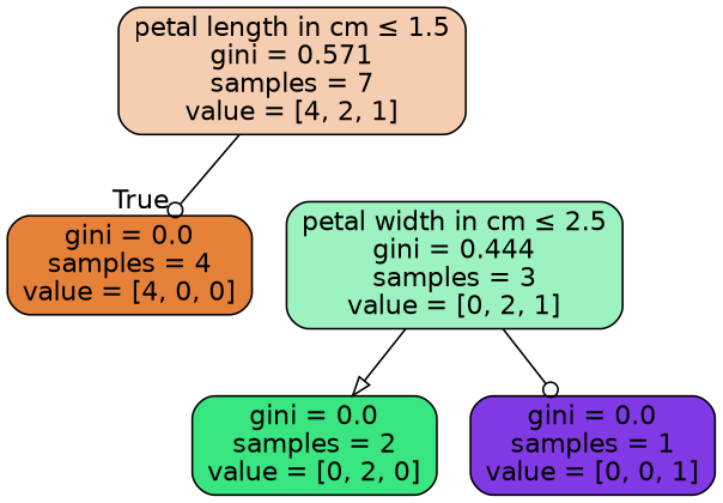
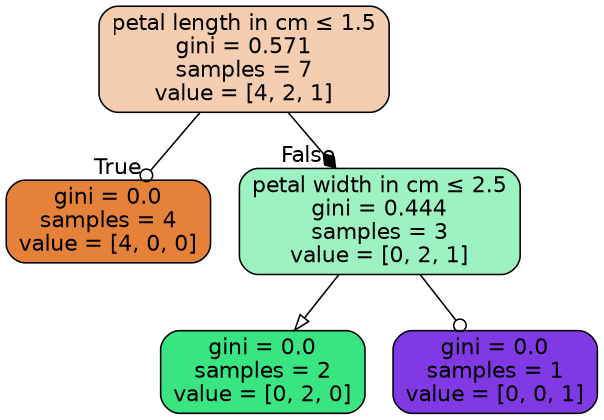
  digraph {
    node [color=black fontname=helvetica shape=box style="filled, rounded"]
    edge [fontname=helvetica arrowhead=odot]
    n1 [fillcolor="#f5cdb0" label=<petal length in cm &le; 1.5<br/>gini = 0.571<br/>samples = 7<br/>value = [4, 2, 1]>]
    n2 [fillcolor="#e58139" label=<gini = 0.0<br/>samples = 4<br/>value = [4, 0, 0]>]
    n3 [fillcolor="#9cf2c0" label=<petal width in cm &le; 2.5<br/>gini = 0.444<br/>samples = 3<br/>value = [0, 2, 1]>]
    n4 [fillcolor="#39e581" label=<gini = 0.0<br/>samples = 2<br/>value = [0, 2, 0]>]
    n5 [fillcolor="#8139e5" label=<gini = 0.0<br/>samples = 1<br/>value = [0, 0, 1]>]
    n1 -> n2 [headlabel=True labelangle=45 labeldistance=2.5]
+   n1 -> n3 [headlabel=False labelangle=-45 labeldistance=2.5 arrowhead=diamond]
    n3 -> n4 [arrowhead=onormal]
    n3 -> n5
  }
